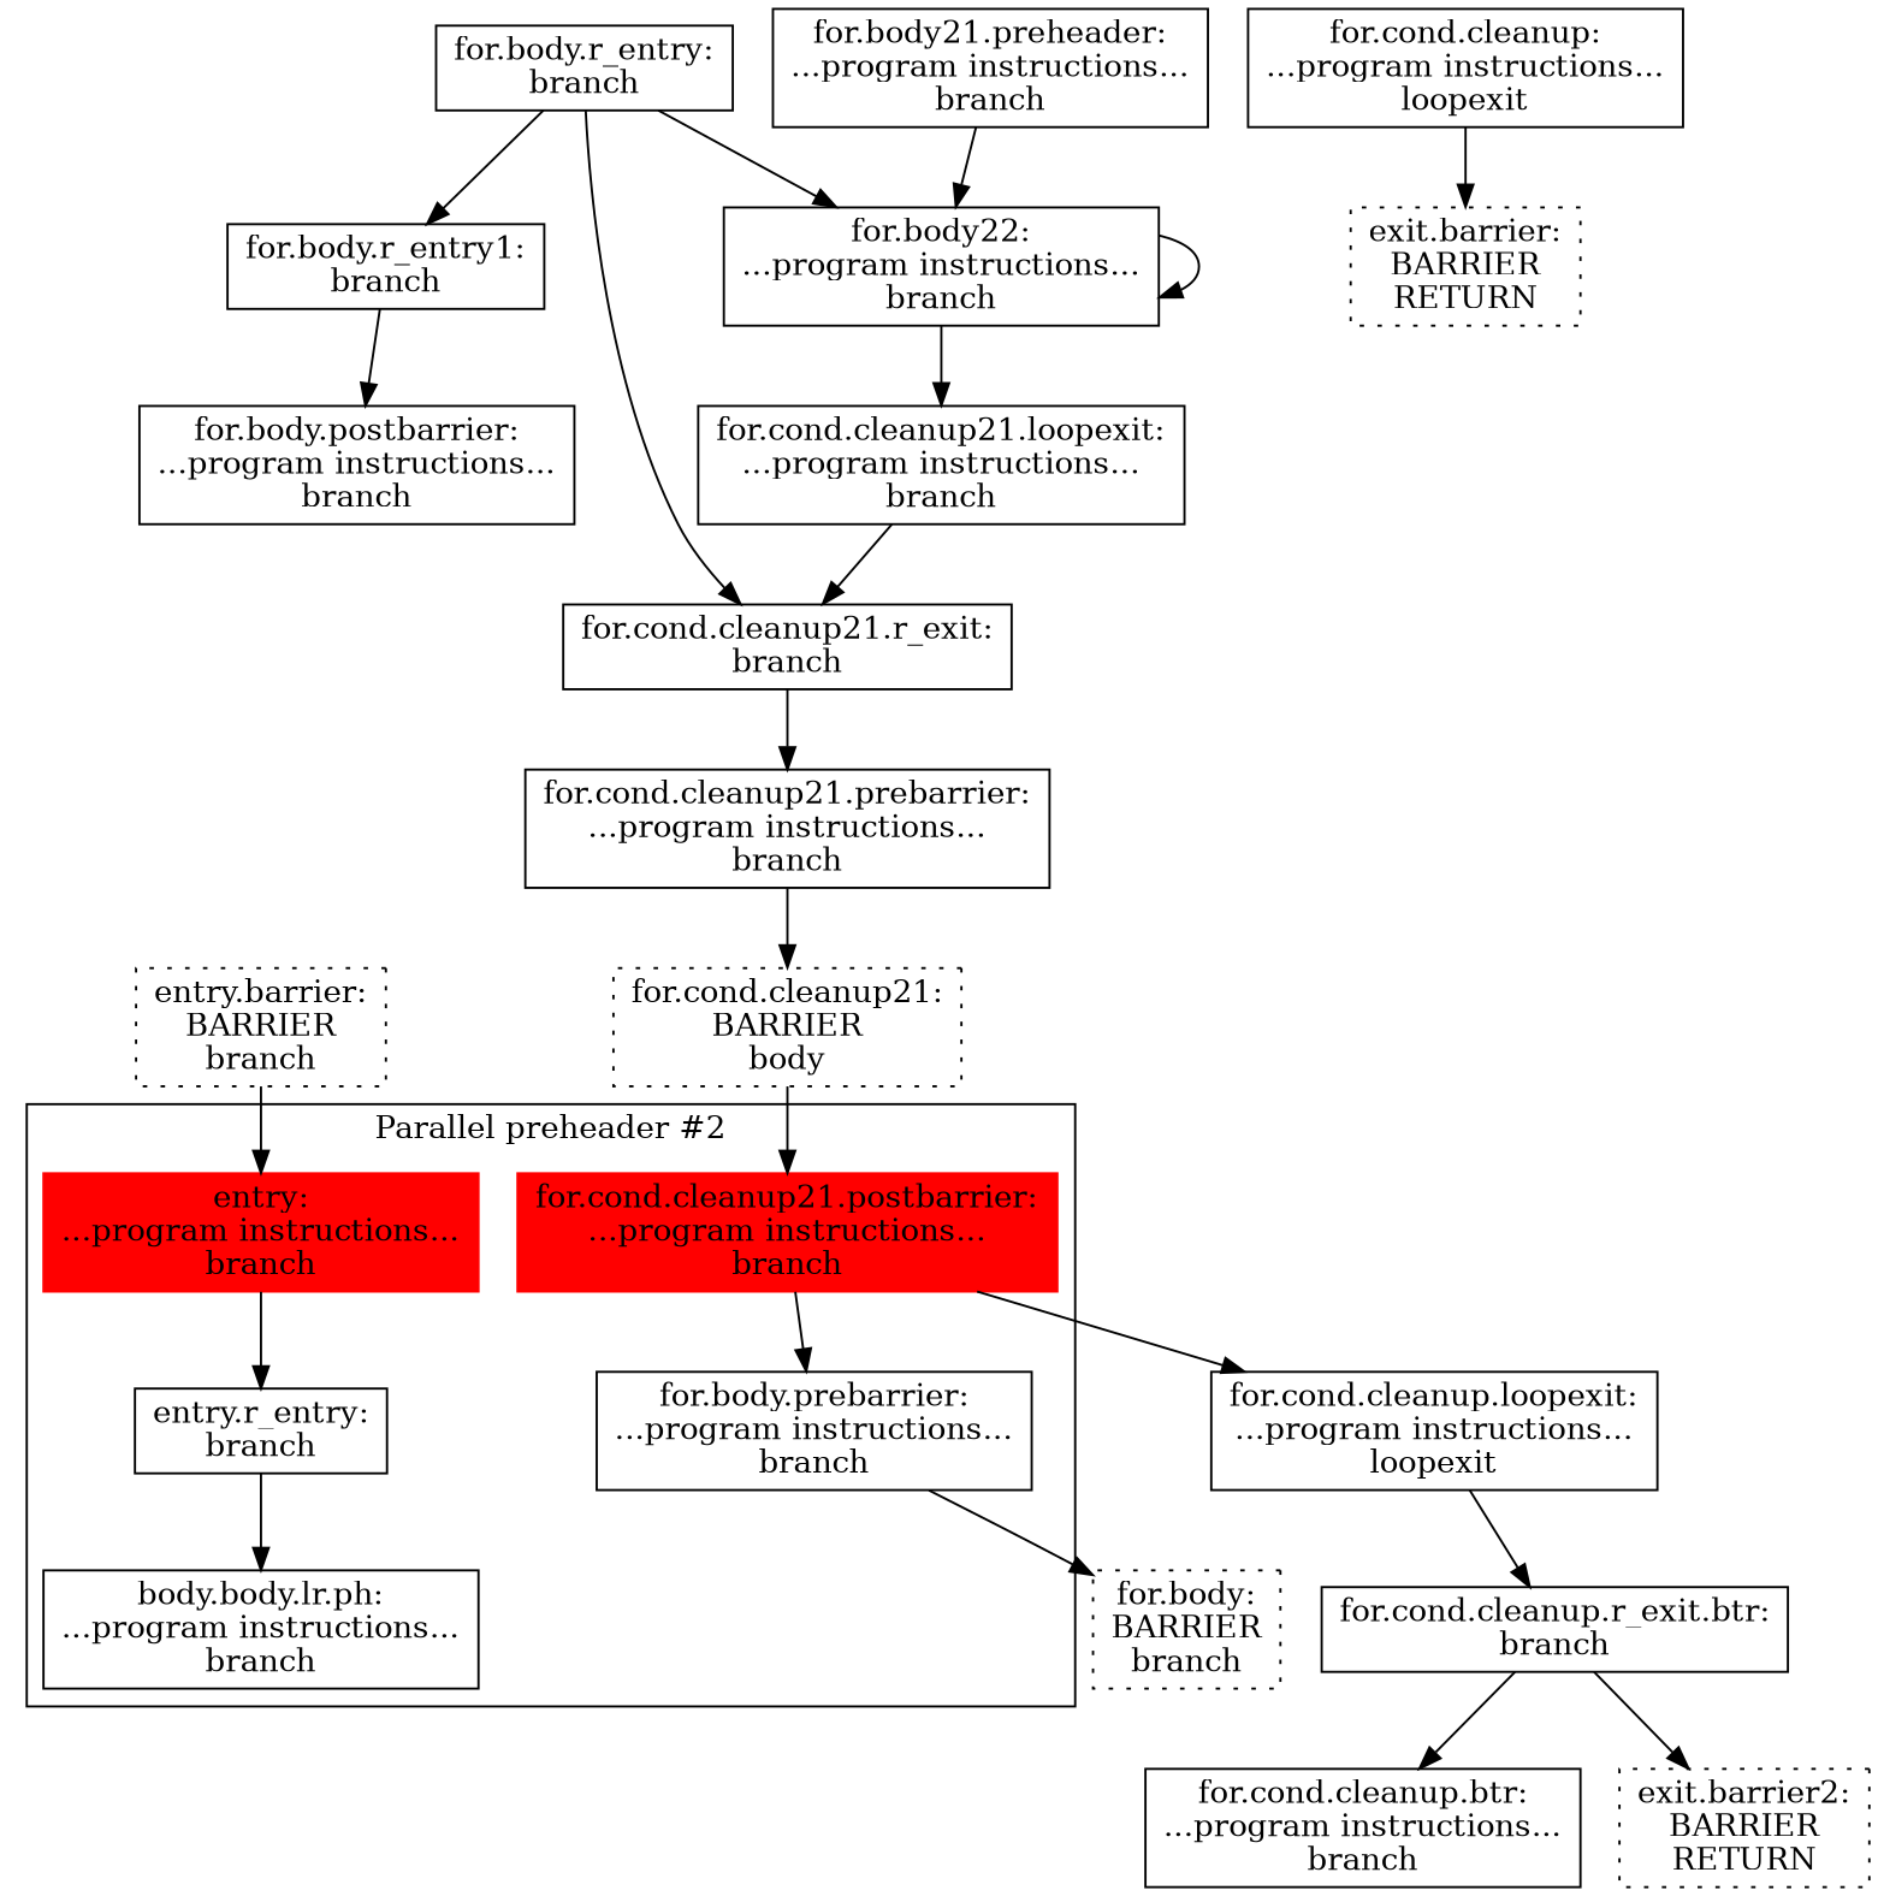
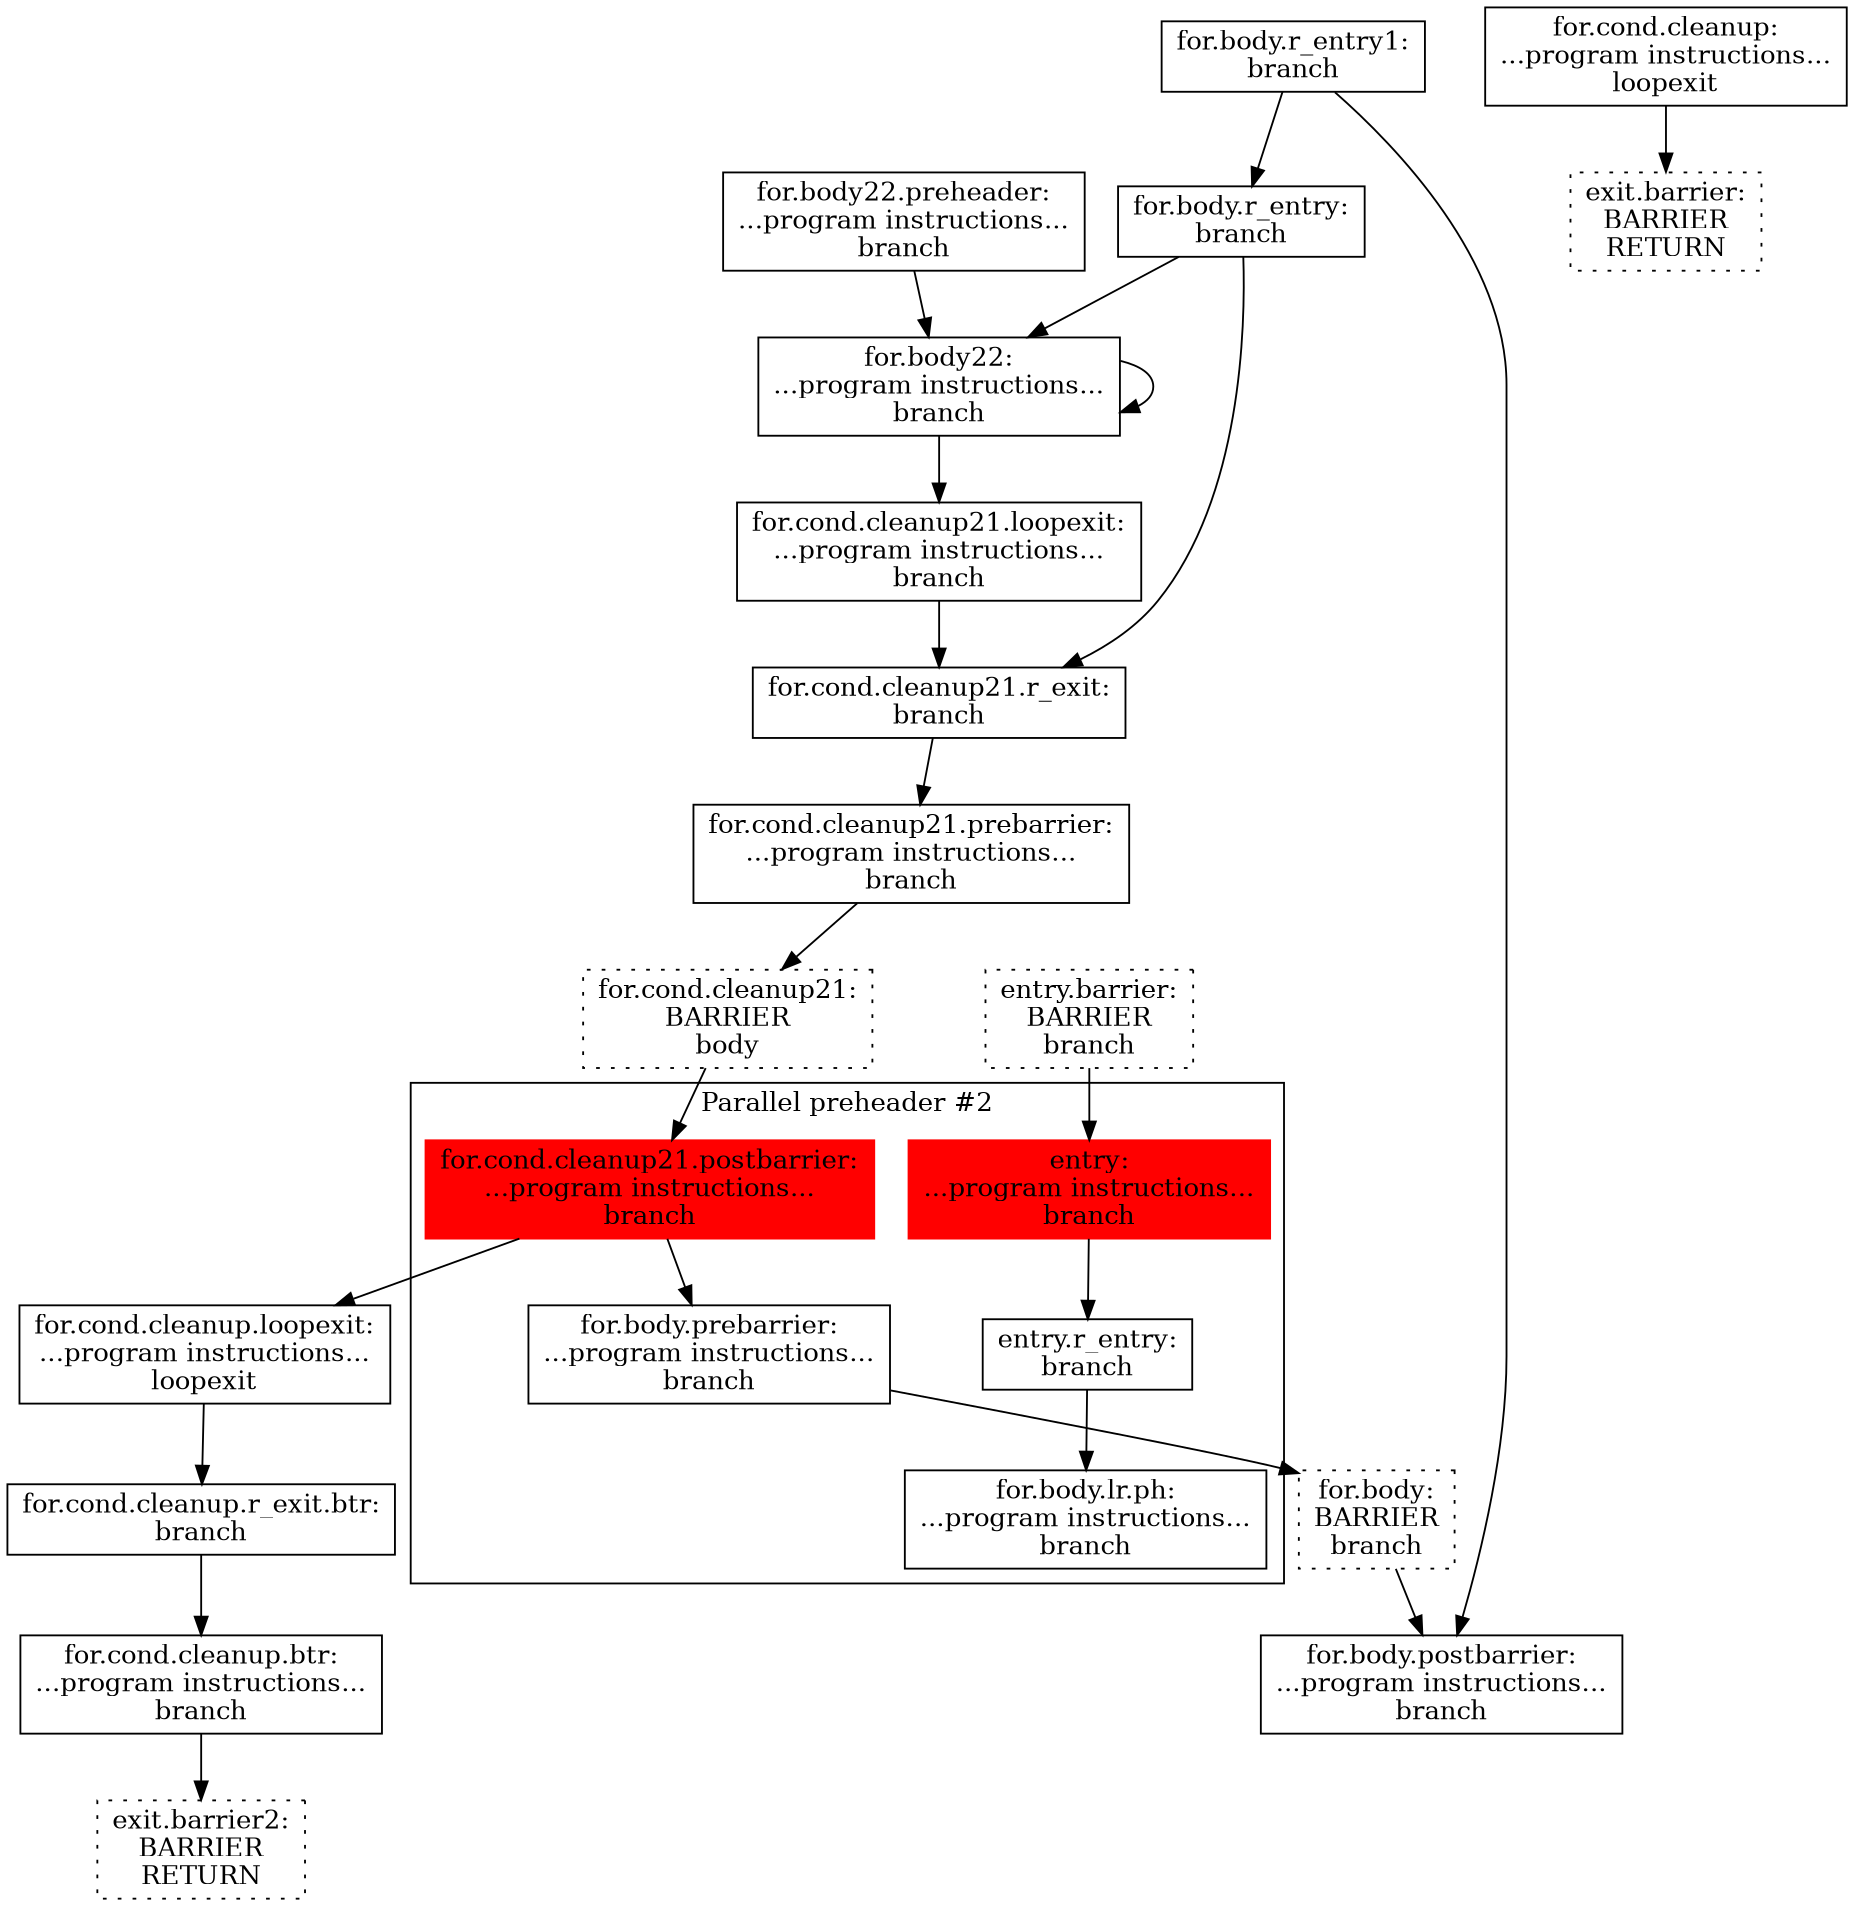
  digraph {
    node [shape=rect style=solid]
    n1 [color=red label="entry:\n...program instructions...\nbranch\n" style=filled]
    n2 [label="entry.r_entry:\nbranch\n"]
-   n3 [label="body.body.lr.ph:\n...program instructions...\nbranch\n"]
+   n3 [label="for.body.lr.ph:\n...program instructions...\nbranch\n"]
    n4 [label="for.body.prebarrier:\n...program instructions...\nbranch\n"]
    n5 [color=red label="for.cond.cleanup21.postbarrier:\n...program instructions...\nbranch\n" style=filled]
    n6 [label="for.body:\nBARRIER\nbranch\n" style=dotted]
    n7 [label="for.cond.cleanup.loopexit:\n...program instructions...\nloopexit\n"]
    n8 [label="for.body.postbarrier:\n...program instructions...\nbranch\n"]
    n9 [label="for.cond.cleanup.r_exit.btr:\nbranch\n"]
    n10 [label="entry.barrier:\nBARRIER\nbranch\n" style=dotted]
    n11 [label="for.cond.cleanup.btr:\n...program instructions...\nbranch\n"]
    n12 [label="for.cond.cleanup:\n...program instructions...\nloopexit\n"]
    n13 [label="exit.barrier:\nBARRIER\nRETURN\n" style=dotted]
    n14 [label="for.body.r_entry1:\nbranch\n"]
    n15 [label="for.body.r_entry:\nbranch\n"]
    n16 [label="for.cond.cleanup21.r_exit:\nbranch\n"]
    n17 [label="for.body22:\n...program instructions...\nbranch\n"]
-   n18 [label="for.body21.preheader:\n...program instructions...\nbranch\n"]
+   n18 [label="for.body22.preheader:\n...program instructions...\nbranch\n"]
    n19 [label="for.cond.cleanup21.prebarrier:\n...program instructions...\nbranch\n"]
    n20 [label="for.cond.cleanup21.loopexit:\n...program instructions...\nbranch\n"]
    n21 [label="for.cond.cleanup21:\nBARRIER\nbody\n" style=dotted]
    n22 [label="exit.barrier2:\nBARRIER\nRETURN\n" style=dotted]
    subgraph cluster_1 {
      label="Parallel preheader #2"
      n1
      n2
      n3
      n4
      n5
    }
    n1 -> n2
    n2 -> n3
    n4 -> n6
    n5 -> n4
    n5 -> n7
+   n6 -> n8
    n7 -> n9
    n9 -> n11
    n10 -> n1
-   n9 -> n22
+   n11 -> n22
    n12 -> n13
    n14 -> n8
-   n15 -> n14
+   n14 -> n15
    n15 -> n16
    n15 -> n17
    n16 -> n19
    n17 -> n17
    n17 -> n20
    n18 -> n17
    n19 -> n21
    n20 -> n16
    n21 -> n5
  }
